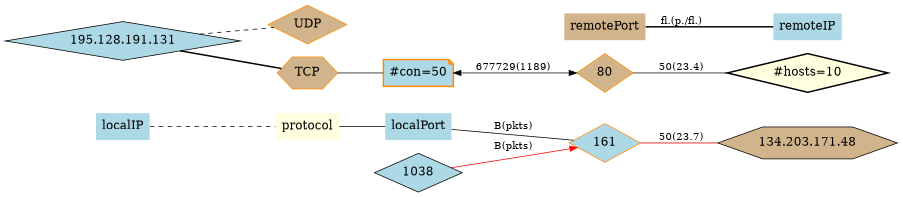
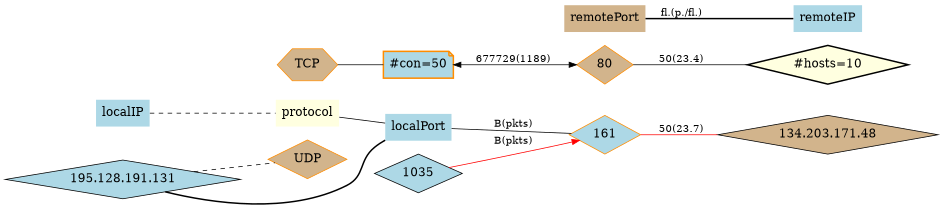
  graph {
    rankdir=LR
    node [color=darkorange fillcolor=lightblue fontsize=16 shape=diamond style=filled]
    edge [style=solid]
    localIP [shape=plaintext]
    n2 [color=black label="195.128.191.131"]
    protocol [color=black fillcolor=lightyellow shape=plaintext]
    n4 [fillcolor=tan label=UDP]
    n5 [fillcolor=tan label=TCP shape=hexagon]
    remotePort [color=black fillcolor=tan shape=plaintext]
    n7 [label=161]
    n8 [fillcolor=tan label=80]
    localPort [color=black shape=plaintext]
-   n10 [color=black label=1038]
+   n10 [color=black label=1035]
    n11 [label="#con=50" shape=note style="bold,filled"]
    remoteIP [shape=plaintext]
-   n13 [color=black fillcolor=tan label="134.203.171.48" shape=hexagon]
+   n13 [color=black fillcolor=tan label="134.203.171.48"]
    n14 [color=black fillcolor=lightyellow label="#hosts=10" style="bold,filled"]
    subgraph sub_1 {
      rank=same
      localIP
      n2
    }
    subgraph sub_2 {
      rank=same
      protocol
      n4
      n5
    }
    subgraph sub_3 {
      rank=same
      remotePort
      n7
      n8
    }
    subgraph sub_4 {
      rank=same
      localPort
      n10
      n11
    }
    subgraph sub_5 {
      rank=same
      remoteIP
      n13
      n14
    }
    localIP -- protocol [style=dashed]
    n2 -- n4 [style=dashed]
-   n2 -- n5 [style=bold]
+   n2 -- localPort [style=bold]
    protocol -- localPort
    n5 -- n11
    remotePort -- remoteIP [label="fl.(p./fl.)" style=bold]
    n7 -- n13 [color=red label="50(23.7)"]
    n8 -- n14 [label="50(23.4)"]
    localPort -- n7 [label="B(pkts)"]
    n10 -- n7 [color=red dir=forward label="B(pkts)"]
    n11 -- n8 [dir=both label="677729(1189)"]
  }
